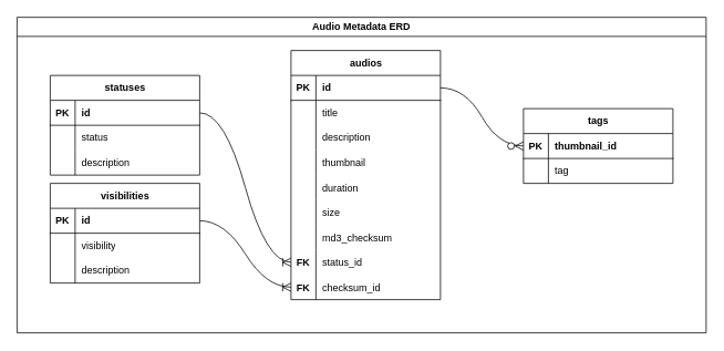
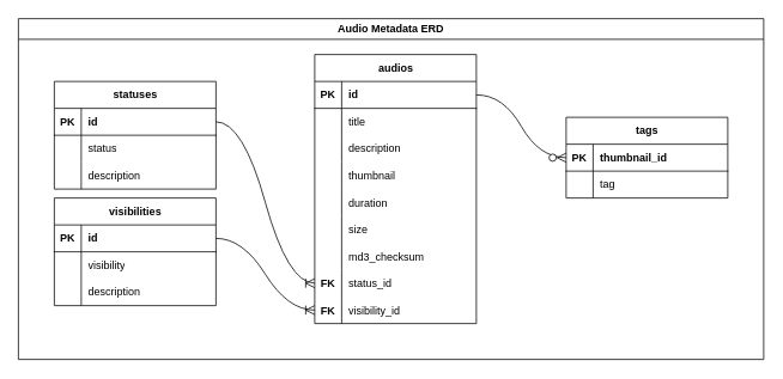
  <mxCell id="0" />
  <mxCell id="1" parent="0" />
  <mxCell id="2" value="audios" style="shape=table;startSize=30;container=1;collapsible=1;childLayout=tableLayout;fixedRows=1;rowLines=0;fontStyle=1;align=center;resizeLast=1;html=1;" vertex="1" parent="1"><mxGeometry x="350" y="60" width="180" height="300" as="geometry" /></mxCell>
  <mxCell id="3" value="" style="shape=tableRow;horizontal=0;startSize=0;swimlaneHead=0;swimlaneBody=0;fillColor=none;collapsible=0;dropTarget=0;points=[[0,0.5],[1,0.5]];portConstraint=eastwest;top=0;left=0;right=0;bottom=1;" vertex="1" parent="2"><mxGeometry y="30" width="180" height="30" as="geometry" /></mxCell>
  <mxCell id="4" value="PK" style="shape=partialRectangle;connectable=0;fillColor=none;top=0;left=0;bottom=0;right=0;fontStyle=1;overflow=hidden;whiteSpace=wrap;html=1;" vertex="1" parent="3"><mxGeometry width="30" height="30" as="geometry"><mxRectangle width="30" height="30" as="alternateBounds" /></mxGeometry></mxCell>
  <mxCell id="5" value="id" style="shape=partialRectangle;connectable=0;fillColor=none;top=0;left=0;bottom=0;right=0;align=left;spacingLeft=6;fontStyle=1;overflow=hidden;whiteSpace=wrap;html=1;" vertex="1" parent="3"><mxGeometry x="30" width="150" height="30" as="geometry"><mxRectangle width="150" height="30" as="alternateBounds" /></mxGeometry></mxCell>
  <mxCell id="6" value="" style="shape=tableRow;horizontal=0;startSize=0;swimlaneHead=0;swimlaneBody=0;fillColor=none;collapsible=0;dropTarget=0;points=[[0,0.5],[1,0.5]];portConstraint=eastwest;top=0;left=0;right=0;bottom=0;" vertex="1" parent="2"><mxGeometry y="60" width="180" height="30" as="geometry" /></mxCell>
  <mxCell id="7" value="" style="shape=partialRectangle;connectable=0;fillColor=none;top=0;left=0;bottom=0;right=0;editable=1;overflow=hidden;whiteSpace=wrap;html=1;" vertex="1" parent="6"><mxGeometry width="30" height="30" as="geometry"><mxRectangle width="30" height="30" as="alternateBounds" /></mxGeometry></mxCell>
  <mxCell id="8" value="title" style="shape=partialRectangle;connectable=0;fillColor=none;top=0;left=0;bottom=0;right=0;align=left;spacingLeft=6;overflow=hidden;whiteSpace=wrap;html=1;" vertex="1" parent="6"><mxGeometry x="30" width="150" height="30" as="geometry"><mxRectangle width="150" height="30" as="alternateBounds" /></mxGeometry></mxCell>
  <mxCell id="9" value="" style="shape=tableRow;horizontal=0;startSize=0;swimlaneHead=0;swimlaneBody=0;fillColor=none;collapsible=0;dropTarget=0;points=[[0,0.5],[1,0.5]];portConstraint=eastwest;top=0;left=0;right=0;bottom=0;" vertex="1" parent="2"><mxGeometry y="90" width="180" height="30" as="geometry" /></mxCell>
  <mxCell id="10" value="" style="shape=partialRectangle;connectable=0;fillColor=none;top=0;left=0;bottom=0;right=0;editable=1;overflow=hidden;whiteSpace=wrap;html=1;" vertex="1" parent="9"><mxGeometry width="30" height="30" as="geometry"><mxRectangle width="30" height="30" as="alternateBounds" /></mxGeometry></mxCell>
  <mxCell id="11" value="description" style="shape=partialRectangle;connectable=0;fillColor=none;top=0;left=0;bottom=0;right=0;align=left;spacingLeft=6;overflow=hidden;whiteSpace=wrap;html=1;" vertex="1" parent="9"><mxGeometry x="30" width="150" height="30" as="geometry"><mxRectangle width="150" height="30" as="alternateBounds" /></mxGeometry></mxCell>
  <mxCell id="12" value="" style="shape=tableRow;horizontal=0;startSize=0;swimlaneHead=0;swimlaneBody=0;fillColor=none;collapsible=0;dropTarget=0;points=[[0,0.5],[1,0.5]];portConstraint=eastwest;top=0;left=0;right=0;bottom=0;" vertex="1" parent="2"><mxGeometry y="120" width="180" height="30" as="geometry" /></mxCell>
  <mxCell id="13" value="" style="shape=partialRectangle;connectable=0;fillColor=none;top=0;left=0;bottom=0;right=0;editable=1;overflow=hidden;whiteSpace=wrap;html=1;" vertex="1" parent="12"><mxGeometry width="30" height="30" as="geometry"><mxRectangle width="30" height="30" as="alternateBounds" /></mxGeometry></mxCell>
  <mxCell id="14" value="thumbnail" style="shape=partialRectangle;connectable=0;fillColor=none;top=0;left=0;bottom=0;right=0;align=left;spacingLeft=6;overflow=hidden;whiteSpace=wrap;html=1;" vertex="1" parent="12"><mxGeometry x="30" width="150" height="30" as="geometry"><mxRectangle width="150" height="30" as="alternateBounds" /></mxGeometry></mxCell>
  <mxCell id="15" value="" style="shape=tableRow;horizontal=0;startSize=0;swimlaneHead=0;swimlaneBody=0;fillColor=none;collapsible=0;dropTarget=0;points=[[0,0.5],[1,0.5]];portConstraint=eastwest;top=0;left=0;right=0;bottom=0;" vertex="1" parent="2"><mxGeometry y="150" width="180" height="30" as="geometry" /></mxCell>
  <mxCell id="16" value="" style="shape=partialRectangle;connectable=0;fillColor=none;top=0;left=0;bottom=0;right=0;editable=1;overflow=hidden;" vertex="1" parent="15"><mxGeometry width="30" height="30" as="geometry"><mxRectangle width="30" height="30" as="alternateBounds" /></mxGeometry></mxCell>
  <mxCell id="17" value="duration" style="shape=partialRectangle;connectable=0;fillColor=none;top=0;left=0;bottom=0;right=0;align=left;spacingLeft=6;overflow=hidden;" vertex="1" parent="15"><mxGeometry x="30" width="150" height="30" as="geometry"><mxRectangle width="150" height="30" as="alternateBounds" /></mxGeometry></mxCell>
  <mxCell id="18" value="" style="shape=tableRow;horizontal=0;startSize=0;swimlaneHead=0;swimlaneBody=0;fillColor=none;collapsible=0;dropTarget=0;points=[[0,0.5],[1,0.5]];portConstraint=eastwest;top=0;left=0;right=0;bottom=0;" vertex="1" parent="2"><mxGeometry y="180" width="180" height="30" as="geometry" /></mxCell>
  <mxCell id="19" value="" style="shape=partialRectangle;connectable=0;fillColor=none;top=0;left=0;bottom=0;right=0;editable=1;overflow=hidden;" vertex="1" parent="18"><mxGeometry width="30" height="30" as="geometry"><mxRectangle width="30" height="30" as="alternateBounds" /></mxGeometry></mxCell>
  <mxCell id="20" value="size" style="shape=partialRectangle;connectable=0;fillColor=none;top=0;left=0;bottom=0;right=0;align=left;spacingLeft=6;overflow=hidden;" vertex="1" parent="18"><mxGeometry x="30" width="150" height="30" as="geometry"><mxRectangle width="150" height="30" as="alternateBounds" /></mxGeometry></mxCell>
  <mxCell id="21" value="" style="shape=tableRow;horizontal=0;startSize=0;swimlaneHead=0;swimlaneBody=0;fillColor=none;collapsible=0;dropTarget=0;points=[[0,0.5],[1,0.5]];portConstraint=eastwest;top=0;left=0;right=0;bottom=0;" vertex="1" parent="2"><mxGeometry y="210" width="180" height="30" as="geometry" /></mxCell>
  <mxCell id="22" value="" style="shape=partialRectangle;connectable=0;fillColor=none;top=0;left=0;bottom=0;right=0;editable=1;overflow=hidden;" vertex="1" parent="21"><mxGeometry width="30" height="30" as="geometry"><mxRectangle width="30" height="30" as="alternateBounds" /></mxGeometry></mxCell>
  <mxCell id="23" value="md3_checksum" style="shape=partialRectangle;connectable=0;fillColor=none;top=0;left=0;bottom=0;right=0;align=left;spacingLeft=6;overflow=hidden;" vertex="1" parent="21"><mxGeometry x="30" width="150" height="30" as="geometry"><mxRectangle width="150" height="30" as="alternateBounds" /></mxGeometry></mxCell>
  <mxCell id="24" value="" style="shape=tableRow;horizontal=0;startSize=0;swimlaneHead=0;swimlaneBody=0;fillColor=none;collapsible=0;dropTarget=0;points=[[0,0.5],[1,0.5]];portConstraint=eastwest;top=0;left=0;right=0;bottom=0;" vertex="1" parent="2"><mxGeometry y="240" width="180" height="30" as="geometry" /></mxCell>
  <mxCell id="25" value="FK" style="shape=partialRectangle;connectable=0;fillColor=none;top=0;left=0;bottom=0;right=0;editable=1;overflow=hidden;fontStyle=1" vertex="1" parent="24"><mxGeometry width="30" height="30" as="geometry"><mxRectangle width="30" height="30" as="alternateBounds" /></mxGeometry></mxCell>
  <mxCell id="26" value="status_id" style="shape=partialRectangle;connectable=0;fillColor=none;top=0;left=0;bottom=0;right=0;align=left;spacingLeft=6;overflow=hidden;" vertex="1" parent="24"><mxGeometry x="30" width="150" height="30" as="geometry"><mxRectangle width="150" height="30" as="alternateBounds" /></mxGeometry></mxCell>
  <mxCell id="27" value="" style="shape=tableRow;horizontal=0;startSize=0;swimlaneHead=0;swimlaneBody=0;fillColor=none;collapsible=0;dropTarget=0;points=[[0,0.5],[1,0.5]];portConstraint=eastwest;top=0;left=0;right=0;bottom=0;" vertex="1" parent="2"><mxGeometry y="270" width="180" height="30" as="geometry" /></mxCell>
  <mxCell id="28" value="FK" style="shape=partialRectangle;connectable=0;fillColor=none;top=0;left=0;bottom=0;right=0;editable=1;overflow=hidden;fontStyle=1" vertex="1" parent="27"><mxGeometry width="30" height="30" as="geometry"><mxRectangle width="30" height="30" as="alternateBounds" /></mxGeometry></mxCell>
- <mxCell id="29" value="checksum_id" style="shape=partialRectangle;connectable=0;fillColor=none;top=0;left=0;bottom=0;right=0;align=left;spacingLeft=6;overflow=hidden;" vertex="1" parent="27"><mxGeometry x="30" width="150" height="30" as="geometry"><mxRectangle width="150" height="30" as="alternateBounds" /></mxGeometry></mxCell>
+ <mxCell id="29" value="visibility_id" style="shape=partialRectangle;connectable=0;fillColor=none;top=0;left=0;bottom=0;right=0;align=left;spacingLeft=6;overflow=hidden;" vertex="1" parent="27"><mxGeometry x="30" width="150" height="30" as="geometry"><mxRectangle width="150" height="30" as="alternateBounds" /></mxGeometry></mxCell>
  <mxCell id="30" value="visibilities" style="shape=table;startSize=30;container=1;collapsible=1;childLayout=tableLayout;fixedRows=1;rowLines=0;fontStyle=1;align=center;resizeLast=1;html=1;" vertex="1" parent="1"><mxGeometry x="60" y="220" width="180" height="120" as="geometry" /></mxCell>
  <mxCell id="31" value="" style="shape=tableRow;horizontal=0;startSize=0;swimlaneHead=0;swimlaneBody=0;fillColor=none;collapsible=0;dropTarget=0;points=[[0,0.5],[1,0.5]];portConstraint=eastwest;top=0;left=0;right=0;bottom=1;" vertex="1" parent="30"><mxGeometry y="30" width="180" height="30" as="geometry" /></mxCell>
  <mxCell id="32" value="PK" style="shape=partialRectangle;connectable=0;fillColor=none;top=0;left=0;bottom=0;right=0;fontStyle=1;overflow=hidden;whiteSpace=wrap;html=1;" vertex="1" parent="31"><mxGeometry width="30" height="30" as="geometry"><mxRectangle width="30" height="30" as="alternateBounds" /></mxGeometry></mxCell>
  <mxCell id="33" value="id" style="shape=partialRectangle;connectable=0;fillColor=none;top=0;left=0;bottom=0;right=0;align=left;spacingLeft=6;fontStyle=1;overflow=hidden;whiteSpace=wrap;html=1;" vertex="1" parent="31"><mxGeometry x="30" width="150" height="30" as="geometry"><mxRectangle width="150" height="30" as="alternateBounds" /></mxGeometry></mxCell>
  <mxCell id="34" value="" style="shape=tableRow;horizontal=0;startSize=0;swimlaneHead=0;swimlaneBody=0;fillColor=none;collapsible=0;dropTarget=0;points=[[0,0.5],[1,0.5]];portConstraint=eastwest;top=0;left=0;right=0;bottom=0;" vertex="1" parent="30"><mxGeometry y="60" width="180" height="30" as="geometry" /></mxCell>
  <mxCell id="35" value="" style="shape=partialRectangle;connectable=0;fillColor=none;top=0;left=0;bottom=0;right=0;editable=1;overflow=hidden;whiteSpace=wrap;html=1;" vertex="1" parent="34"><mxGeometry width="30" height="30" as="geometry"><mxRectangle width="30" height="30" as="alternateBounds" /></mxGeometry></mxCell>
  <mxCell id="36" value="visibility" style="shape=partialRectangle;connectable=0;fillColor=none;top=0;left=0;bottom=0;right=0;align=left;spacingLeft=6;overflow=hidden;whiteSpace=wrap;html=1;" vertex="1" parent="34"><mxGeometry x="30" width="150" height="30" as="geometry"><mxRectangle width="150" height="30" as="alternateBounds" /></mxGeometry></mxCell>
  <mxCell id="37" value="" style="shape=tableRow;horizontal=0;startSize=0;swimlaneHead=0;swimlaneBody=0;fillColor=none;collapsible=0;dropTarget=0;points=[[0,0.5],[1,0.5]];portConstraint=eastwest;top=0;left=0;right=0;bottom=0;" vertex="1" parent="30"><mxGeometry y="90" width="180" height="30" as="geometry" /></mxCell>
  <mxCell id="38" value="" style="shape=partialRectangle;connectable=0;fillColor=none;top=0;left=0;bottom=0;right=0;editable=1;overflow=hidden;whiteSpace=wrap;html=1;" vertex="1" parent="37"><mxGeometry width="30" height="30" as="geometry"><mxRectangle width="30" height="30" as="alternateBounds" /></mxGeometry></mxCell>
  <mxCell id="39" value="description" style="shape=partialRectangle;connectable=0;fillColor=none;top=0;left=0;bottom=0;right=0;align=left;spacingLeft=6;overflow=hidden;whiteSpace=wrap;html=1;" vertex="1" parent="37"><mxGeometry x="30" width="150" height="30" as="geometry"><mxRectangle width="150" height="30" as="alternateBounds" /></mxGeometry></mxCell>
  <mxCell id="40" value="" style="edgeStyle=entityRelationEdgeStyle;fontSize=12;html=1;endArrow=ERoneToMany;rounded=0;startSize=8;endSize=8;curved=1;" edge="1" parent="1" source="31" target="27"><mxGeometry width="100" height="100" relative="1" as="geometry"><mxPoint x="280" y="210" as="sourcePoint" /><mxPoint x="380" y="110" as="targetPoint" /></mxGeometry></mxCell>
  <mxCell id="41" value="tags" style="shape=table;startSize=30;container=1;collapsible=1;childLayout=tableLayout;fixedRows=1;rowLines=0;fontStyle=1;align=center;resizeLast=1;html=1;" vertex="1" parent="1"><mxGeometry x="630" y="130" width="180" height="90" as="geometry" /></mxCell>
  <mxCell id="42" value="" style="shape=tableRow;horizontal=0;startSize=0;swimlaneHead=0;swimlaneBody=0;fillColor=none;collapsible=0;dropTarget=0;points=[[0,0.5],[1,0.5]];portConstraint=eastwest;top=0;left=0;right=0;bottom=1;" vertex="1" parent="41"><mxGeometry y="30" width="180" height="30" as="geometry" /></mxCell>
  <mxCell id="43" value="PK" style="shape=partialRectangle;connectable=0;fillColor=none;top=0;left=0;bottom=0;right=0;fontStyle=1;overflow=hidden;whiteSpace=wrap;html=1;" vertex="1" parent="42"><mxGeometry width="30" height="30" as="geometry"><mxRectangle width="30" height="30" as="alternateBounds" /></mxGeometry></mxCell>
  <mxCell id="44" value="thumbnail_id" style="shape=partialRectangle;connectable=0;fillColor=none;top=0;left=0;bottom=0;right=0;align=left;spacingLeft=6;fontStyle=1;overflow=hidden;whiteSpace=wrap;html=1;" vertex="1" parent="42"><mxGeometry x="30" width="150" height="30" as="geometry"><mxRectangle width="150" height="30" as="alternateBounds" /></mxGeometry></mxCell>
  <mxCell id="45" value="" style="shape=tableRow;horizontal=0;startSize=0;swimlaneHead=0;swimlaneBody=0;fillColor=none;collapsible=0;dropTarget=0;points=[[0,0.5],[1,0.5]];portConstraint=eastwest;top=0;left=0;right=0;bottom=0;" vertex="1" parent="41"><mxGeometry y="60" width="180" height="30" as="geometry" /></mxCell>
  <mxCell id="46" value="" style="shape=partialRectangle;connectable=0;fillColor=none;top=0;left=0;bottom=0;right=0;editable=1;overflow=hidden;whiteSpace=wrap;html=1;" vertex="1" parent="45"><mxGeometry width="30" height="30" as="geometry"><mxRectangle width="30" height="30" as="alternateBounds" /></mxGeometry></mxCell>
  <mxCell id="47" value="tag" style="shape=partialRectangle;connectable=0;fillColor=none;top=0;left=0;bottom=0;right=0;align=left;spacingLeft=6;overflow=hidden;whiteSpace=wrap;html=1;" vertex="1" parent="45"><mxGeometry x="30" width="150" height="30" as="geometry"><mxRectangle width="150" height="30" as="alternateBounds" /></mxGeometry></mxCell>
  <mxCell id="48" value="" style="edgeStyle=entityRelationEdgeStyle;fontSize=12;html=1;endArrow=ERzeroToMany;endFill=1;rounded=0;startSize=8;endSize=8;curved=1;" edge="1" parent="1" source="3" target="42"><mxGeometry width="100" height="100" relative="1" as="geometry"><mxPoint x="570" y="-60" as="sourcePoint" /><mxPoint x="770" y="30" as="targetPoint" /></mxGeometry></mxCell>
  <mxCell id="49" value="statuses" style="shape=table;startSize=30;container=1;collapsible=1;childLayout=tableLayout;fixedRows=1;rowLines=0;fontStyle=1;align=center;resizeLast=1;html=1;" vertex="1" parent="1"><mxGeometry x="60" y="90" width="180" height="120" as="geometry" /></mxCell>
  <mxCell id="50" value="" style="shape=tableRow;horizontal=0;startSize=0;swimlaneHead=0;swimlaneBody=0;fillColor=none;collapsible=0;dropTarget=0;points=[[0,0.5],[1,0.5]];portConstraint=eastwest;top=0;left=0;right=0;bottom=1;" vertex="1" parent="49"><mxGeometry y="30" width="180" height="30" as="geometry" /></mxCell>
  <mxCell id="51" value="PK" style="shape=partialRectangle;connectable=0;fillColor=none;top=0;left=0;bottom=0;right=0;fontStyle=1;overflow=hidden;whiteSpace=wrap;html=1;" vertex="1" parent="50"><mxGeometry width="30" height="30" as="geometry"><mxRectangle width="30" height="30" as="alternateBounds" /></mxGeometry></mxCell>
  <mxCell id="52" value="id" style="shape=partialRectangle;connectable=0;fillColor=none;top=0;left=0;bottom=0;right=0;align=left;spacingLeft=6;fontStyle=1;overflow=hidden;whiteSpace=wrap;html=1;" vertex="1" parent="50"><mxGeometry x="30" width="150" height="30" as="geometry"><mxRectangle width="150" height="30" as="alternateBounds" /></mxGeometry></mxCell>
  <mxCell id="53" value="" style="shape=tableRow;horizontal=0;startSize=0;swimlaneHead=0;swimlaneBody=0;fillColor=none;collapsible=0;dropTarget=0;points=[[0,0.5],[1,0.5]];portConstraint=eastwest;top=0;left=0;right=0;bottom=0;" vertex="1" parent="49"><mxGeometry y="60" width="180" height="30" as="geometry" /></mxCell>
  <mxCell id="54" value="" style="shape=partialRectangle;connectable=0;fillColor=none;top=0;left=0;bottom=0;right=0;editable=1;overflow=hidden;whiteSpace=wrap;html=1;" vertex="1" parent="53"><mxGeometry width="30" height="30" as="geometry"><mxRectangle width="30" height="30" as="alternateBounds" /></mxGeometry></mxCell>
  <mxCell id="55" value="status" style="shape=partialRectangle;connectable=0;fillColor=none;top=0;left=0;bottom=0;right=0;align=left;spacingLeft=6;overflow=hidden;whiteSpace=wrap;html=1;" vertex="1" parent="53"><mxGeometry x="30" width="150" height="30" as="geometry"><mxRectangle width="150" height="30" as="alternateBounds" /></mxGeometry></mxCell>
  <mxCell id="56" value="" style="shape=tableRow;horizontal=0;startSize=0;swimlaneHead=0;swimlaneBody=0;fillColor=none;collapsible=0;dropTarget=0;points=[[0,0.5],[1,0.5]];portConstraint=eastwest;top=0;left=0;right=0;bottom=0;" vertex="1" parent="49"><mxGeometry y="90" width="180" height="30" as="geometry" /></mxCell>
  <mxCell id="57" value="" style="shape=partialRectangle;connectable=0;fillColor=none;top=0;left=0;bottom=0;right=0;editable=1;overflow=hidden;whiteSpace=wrap;html=1;" vertex="1" parent="56"><mxGeometry width="30" height="30" as="geometry"><mxRectangle width="30" height="30" as="alternateBounds" /></mxGeometry></mxCell>
  <mxCell id="58" value="description" style="shape=partialRectangle;connectable=0;fillColor=none;top=0;left=0;bottom=0;right=0;align=left;spacingLeft=6;overflow=hidden;whiteSpace=wrap;html=1;" vertex="1" parent="56"><mxGeometry x="30" width="150" height="30" as="geometry"><mxRectangle width="150" height="30" as="alternateBounds" /></mxGeometry></mxCell>
  <mxCell id="59" value="" style="edgeStyle=entityRelationEdgeStyle;fontSize=12;html=1;endArrow=ERoneToMany;rounded=0;startSize=8;endSize=8;curved=1;" edge="1" parent="1" source="50" target="24"><mxGeometry width="100" height="100" relative="1" as="geometry"><mxPoint x="260" y="215" as="sourcePoint" /><mxPoint x="360" y="275" as="targetPoint" /></mxGeometry></mxCell>
  <mxCell id="60" value="Audio Metadata ERD" style="swimlane;whiteSpace=wrap;html=1;" vertex="1" parent="1"><mxGeometry x="20" y="20" width="830" height="380" as="geometry" /></mxCell>
